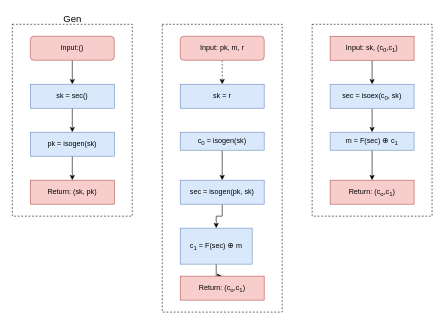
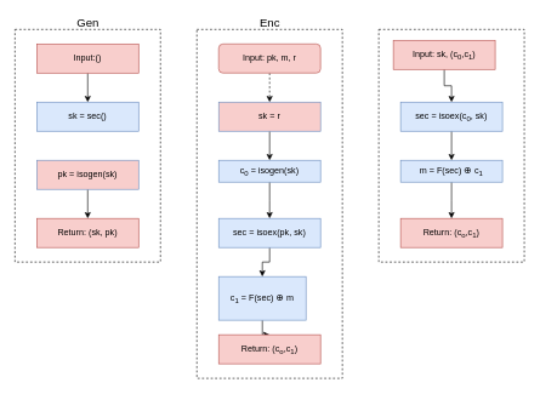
  <mxCell id="0" />
  <mxCell id="1" parent="0" />
  <mxCell id="2" value="" style="rounded=0;whiteSpace=wrap;html=1;dashed=1;" vertex="1" parent="1"><mxGeometry x="20" y="40" width="200" height="320" as="geometry" /></mxCell>
  <mxCell id="3" style="edgeStyle=orthogonalEdgeStyle;rounded=0;orthogonalLoop=1;jettySize=auto;html=1;exitX=0.5;exitY=1;exitDx=0;exitDy=0;entryX=0.5;entryY=0;entryDx=0;entryDy=0;fontSize=16;" edge="1" parent="1" source="4" target="7"><mxGeometry relative="1" as="geometry" /></mxCell>
- <mxCell id="4" value="Input:()" style="whiteSpace=wrap;html=1;fillColor=#f8cecc;strokeColor=#b85450;rounded=1;" vertex="1" parent="1"><mxGeometry x="50" y="60" width="140" height="40" as="geometry" /></mxCell>
+ <mxCell id="4" value="Input:()" style="rounded=0;whiteSpace=wrap;html=1;fillColor=#f8cecc;strokeColor=#b85450;" vertex="1" parent="1"><mxGeometry x="50" y="60" width="140" height="40" as="geometry" /></mxCell>
  <mxCell id="5" value="&lt;div&gt;Gen&lt;/div&gt;" style="text;html=1;align=center;verticalAlign=middle;resizable=0;points=[];autosize=1;fontSize=16;" vertex="1" parent="1"><mxGeometry x="95" y="20" width="50" height="20" as="geometry" /></mxCell>
- <mxCell id="6" style="edgeStyle=orthogonalEdgeStyle;rounded=0;orthogonalLoop=1;jettySize=auto;html=1;entryX=0.5;entryY=0;entryDx=0;entryDy=0;fontSize=16;" edge="1" parent="1" source="7" target="9"><mxGeometry relative="1" as="geometry" /></mxCell>
  <mxCell id="7" value="sk = sec()" style="rounded=0;whiteSpace=wrap;html=1;fillColor=#dae8fc;strokeColor=#6c8ebf;" vertex="1" parent="1"><mxGeometry x="50" y="140" width="140" height="40" as="geometry" /></mxCell>
  <mxCell id="8" style="edgeStyle=orthogonalEdgeStyle;rounded=0;orthogonalLoop=1;jettySize=auto;html=1;entryX=0.5;entryY=0;entryDx=0;entryDy=0;fontSize=16;" edge="1" parent="1" source="9" target="10"><mxGeometry relative="1" as="geometry" /></mxCell>
- <mxCell id="9" value="pk = isogen(sk)" style="rounded=0;whiteSpace=wrap;html=1;fillColor=#dae8fc;strokeColor=#6c8ebf;" vertex="1" parent="1"><mxGeometry x="50" y="220" width="140" height="40" as="geometry" /></mxCell>
+ <mxCell id="9" value="pk = isogen(sk)" style="rounded=0;whiteSpace=wrap;html=1;fillColor=#f8cecc;strokeColor=#6c8ebf;" vertex="1" parent="1"><mxGeometry x="50" y="220" width="140" height="40" as="geometry" /></mxCell>
  <mxCell id="10" value="Return: (sk, pk)" style="rounded=0;whiteSpace=wrap;html=1;fillColor=#f8cecc;strokeColor=#b85450;" vertex="1" parent="1"><mxGeometry x="50" y="300" width="140" height="40" as="geometry" /></mxCell>
  <mxCell id="11" value="" style="rounded=0;whiteSpace=wrap;html=1;dashed=1;" vertex="1" parent="1"><mxGeometry x="270" y="40" width="200" height="480" as="geometry" /></mxCell>
  <mxCell id="12" style="edgeStyle=orthogonalEdgeStyle;rounded=0;orthogonalLoop=1;jettySize=auto;html=1;exitX=0.5;exitY=1;exitDx=0;exitDy=0;entryX=0.5;entryY=0;entryDx=0;entryDy=0;fontSize=16;dashed=1;" edge="1" parent="1" source="13" target="16"><mxGeometry relative="1" as="geometry" /></mxCell>
  <mxCell id="13" value="Input: pk, m, r" style="whiteSpace=wrap;html=1;fillColor=#f8cecc;strokeColor=#b85450;rounded=1;" vertex="1" parent="1"><mxGeometry x="300" y="60" width="140" height="40" as="geometry" /></mxCell>
- <mxCell id="16" value="sk = r" style="rounded=0;whiteSpace=wrap;html=1;fillColor=#dae8fc;strokeColor=#6c8ebf;" vertex="1" parent="1"><mxGeometry x="300" y="140" width="140" height="40" as="geometry" /></mxCell>
+ <mxCell id="14" value="Enc" style="text;html=1;align=center;verticalAlign=middle;resizable=0;points=[];autosize=1;fontSize=16;" vertex="1" parent="1"><mxGeometry x="350" y="20" width="40" height="20" as="geometry" /></mxCell>
+ <mxCell id="15" style="edgeStyle=orthogonalEdgeStyle;rounded=0;orthogonalLoop=1;jettySize=auto;html=1;entryX=0.5;entryY=0;entryDx=0;entryDy=0;fontSize=16;" edge="1" parent="1" source="16" target="18"><mxGeometry relative="1" as="geometry" /></mxCell>
+ <mxCell id="16" value="sk = r" style="rounded=0;whiteSpace=wrap;html=1;fillColor=#f8cecc;strokeColor=#6c8ebf;" vertex="1" parent="1"><mxGeometry x="300" y="140" width="140" height="40" as="geometry" /></mxCell>
  <mxCell id="17" style="edgeStyle=orthogonalEdgeStyle;rounded=0;orthogonalLoop=1;jettySize=auto;html=1;entryX=0.5;entryY=0;entryDx=0;entryDy=0;fontSize=16;" edge="1" parent="1" source="18"><mxGeometry relative="1" as="geometry"><mxPoint x="370" y="300" as="targetPoint" /></mxGeometry></mxCell>
  <mxCell id="18" value="c&lt;sub&gt;0&lt;/sub&gt; = isogen(sk)" style="rounded=0;whiteSpace=wrap;html=1;fillColor=#dae8fc;strokeColor=#6c8ebf;" vertex="1" parent="1"><mxGeometry x="300" y="220" width="140" height="30" as="geometry" /></mxCell>
  <mxCell id="19" style="edgeStyle=orthogonalEdgeStyle;rounded=0;orthogonalLoop=1;jettySize=auto;html=1;entryX=0.5;entryY=0;entryDx=0;entryDy=0;fontSize=16;" edge="1" parent="1" source="20" target="22"><mxGeometry relative="1" as="geometry" /></mxCell>
- <mxCell id="20" value="sec = isogen(pk, sk)" style="rounded=0;whiteSpace=wrap;html=1;fillColor=#dae8fc;strokeColor=#6c8ebf;" vertex="1" parent="1"><mxGeometry x="300" y="300" width="140" height="40" as="geometry" /></mxCell>
+ <mxCell id="20" value="sec = isoex(pk, sk)" style="rounded=0;whiteSpace=wrap;html=1;fillColor=#dae8fc;strokeColor=#6c8ebf;" vertex="1" parent="1"><mxGeometry x="300" y="300" width="140" height="40" as="geometry" /></mxCell>
  <mxCell id="21" style="edgeStyle=orthogonalEdgeStyle;rounded=0;orthogonalLoop=1;jettySize=auto;html=1;entryX=0.5;entryY=0;entryDx=0;entryDy=0;fontSize=16;" edge="1" parent="1" source="22" target="23"><mxGeometry relative="1" as="geometry" /></mxCell>
  <mxCell id="22" value="c&lt;sub&gt;1&lt;/sub&gt; = F(sec) &lt;font style=&quot;font-size: 13px&quot;&gt;&lt;span style=&quot;left: 738.659px ; top: 845.702px ; font-family: sans-serif&quot;&gt;⊕&lt;/span&gt;&lt;/font&gt; m" style="rounded=0;whiteSpace=wrap;html=1;fillColor=#dae8fc;strokeColor=#6c8ebf;" vertex="1" parent="1"><mxGeometry x="300" y="380" width="120" height="60" as="geometry" /></mxCell>
  <mxCell id="23" value="Return: (c&lt;sub&gt;o&lt;/sub&gt;,c&lt;sub&gt;1&lt;/sub&gt;)" style="rounded=0;whiteSpace=wrap;html=1;fillColor=#f8cecc;strokeColor=#b85450;" vertex="1" parent="1"><mxGeometry x="300" y="460" width="140" height="40" as="geometry" /></mxCell>
  <mxCell id="24" value="" style="rounded=0;whiteSpace=wrap;html=1;dashed=1;" vertex="1" parent="1"><mxGeometry x="520" y="40" width="200" height="320" as="geometry" /></mxCell>
  <mxCell id="25" style="edgeStyle=orthogonalEdgeStyle;rounded=0;orthogonalLoop=1;jettySize=auto;html=1;exitX=0.5;exitY=1;exitDx=0;exitDy=0;entryX=0.5;entryY=0;entryDx=0;entryDy=0;fontSize=16;" edge="1" parent="1" source="26" target="28"><mxGeometry relative="1" as="geometry" /></mxCell>
- <mxCell id="26" value="Input: sk, (c&lt;sub&gt;0&lt;/sub&gt;,c&lt;sub&gt;1&lt;/sub&gt;)" style="rounded=0;whiteSpace=wrap;html=1;fillColor=#f8cecc;strokeColor=#b85450;" vertex="1" parent="1"><mxGeometry x="550" y="60" width="140" height="40" as="geometry" /></mxCell>
+ <mxCell id="26" value="Input: sk, (c&lt;sub&gt;0&lt;/sub&gt;,c&lt;sub&gt;1&lt;/sub&gt;)" style="rounded=0;whiteSpace=wrap;html=1;fillColor=#f8cecc;strokeColor=#b85450;" vertex="1" parent="1"><mxGeometry x="540" y="55" width="140" height="40" as="geometry" /></mxCell>
  <mxCell id="27" style="edgeStyle=orthogonalEdgeStyle;rounded=0;orthogonalLoop=1;jettySize=auto;html=1;entryX=0.5;entryY=0;entryDx=0;entryDy=0;fontSize=16;" edge="1" parent="1" source="28" target="30"><mxGeometry relative="1" as="geometry" /></mxCell>
  <mxCell id="28" value="sec = isoex(c&lt;sub&gt;0&lt;/sub&gt;, sk)" style="rounded=0;whiteSpace=wrap;html=1;fillColor=#dae8fc;strokeColor=#6c8ebf;" vertex="1" parent="1"><mxGeometry x="550" y="140" width="140" height="40" as="geometry" /></mxCell>
  <mxCell id="29" style="edgeStyle=orthogonalEdgeStyle;rounded=0;orthogonalLoop=1;jettySize=auto;html=1;entryX=0.5;entryY=0;entryDx=0;entryDy=0;fontSize=16;" edge="1" parent="1" source="30"><mxGeometry relative="1" as="geometry"><mxPoint x="620" y="300" as="targetPoint" /></mxGeometry></mxCell>
  <mxCell id="30" value="m = F(sec) &lt;font style=&quot;font-size: 13px&quot;&gt;&lt;span style=&quot;left: 738.659px ; top: 845.702px ; font-family: sans-serif&quot;&gt;⊕&lt;/span&gt;&lt;/font&gt; c&lt;sub&gt;1&lt;/sub&gt;" style="rounded=0;whiteSpace=wrap;html=1;fillColor=#dae8fc;strokeColor=#6c8ebf;" vertex="1" parent="1"><mxGeometry x="550" y="220" width="140" height="30" as="geometry" /></mxCell>
  <mxCell id="31" value="Return: (c&lt;sub&gt;o&lt;/sub&gt;,c&lt;sub&gt;1&lt;/sub&gt;)" style="rounded=0;whiteSpace=wrap;html=1;fillColor=#f8cecc;strokeColor=#b85450;" vertex="1" parent="1"><mxGeometry x="550" y="300" width="140" height="40" as="geometry" /></mxCell>
